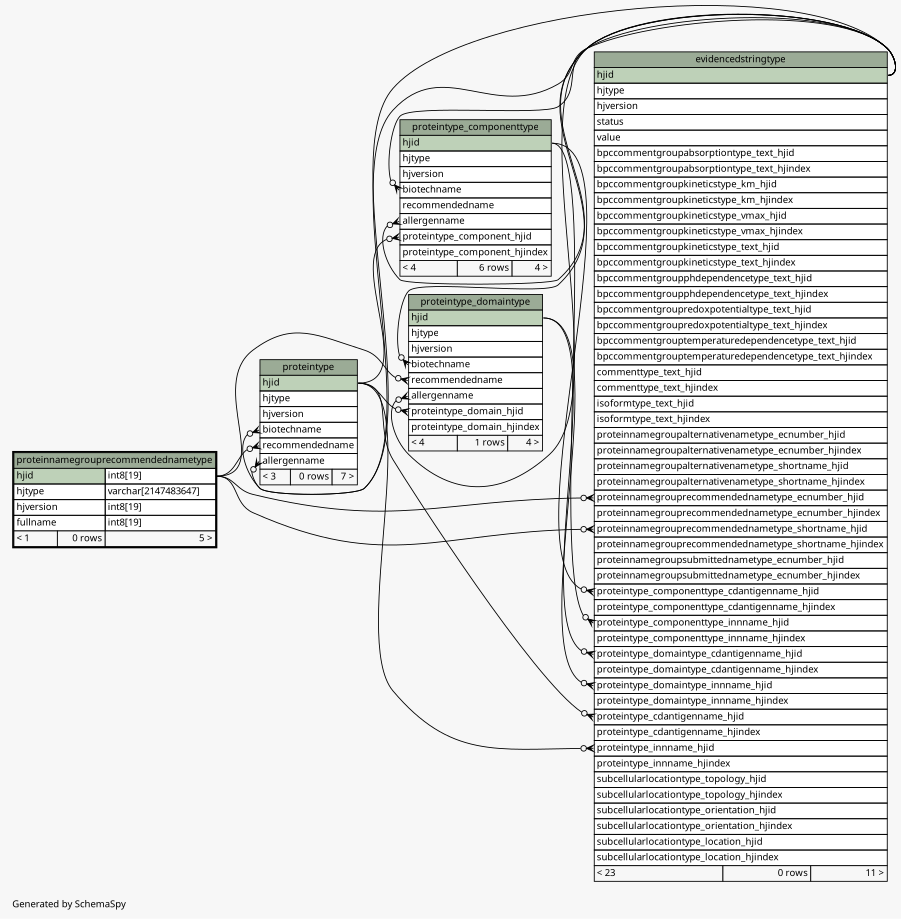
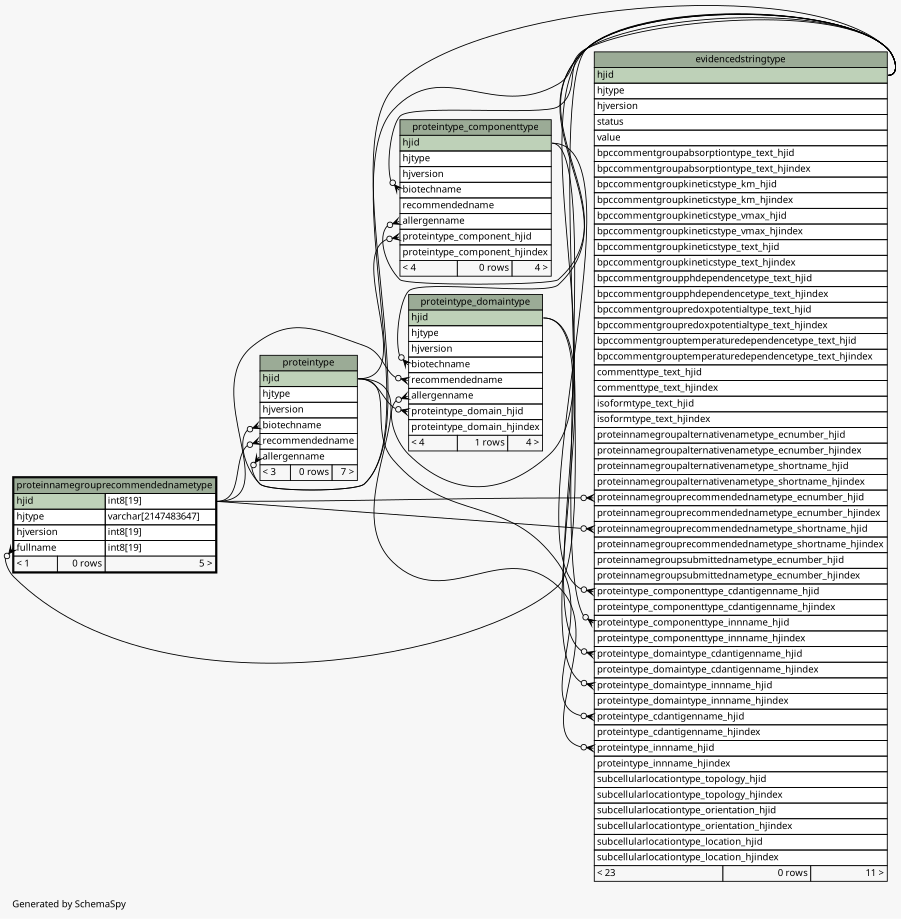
  digraph {
    bgcolor="#f7f7f7"
    fontname="Noto Sans"
    fontsize=11
    label="\nGenerated by SchemaSpy"
    labeljust=l
    nodesep=0.18
    rankdir=RL
    ranksep=0.46
    node [fontname="Noto Sans" fontsize=11 shape=plaintext]
    edge [arrowhead=none arrowsize=0.8 arrowtail=crowodot dir=back fontname="Noto Sans" headport="hjid:e" tailport="allergenname:w"]
    n1 [label=<     <TABLE BORDER="0" CELLBORDER="1" CELLSPACING="0" BGCOLOR="#ffffff">       <TR><TD COLSPAN="3" BGCOLOR="#9bab96" ALIGN="CENTER">evidencedstringtype</TD></TR>       <TR><TD PORT="hjid" COLSPAN="3" BGCOLOR="#bed1b8" ALIGN="LEFT">hjid</TD></TR>       <TR><TD PORT="hjtype" COLSPAN="3" ALIGN="LEFT">hjtype</TD></TR>       <TR><TD PORT="hjversion" COLSPAN="3" ALIGN="LEFT">hjversion</TD></TR>       <TR><TD PORT="status" COLSPAN="3" ALIGN="LEFT">status</TD></TR>       <TR><TD PORT="value" COLSPAN="3" ALIGN="LEFT">value</TD></TR>       <TR><TD PORT="bpccommentgroupabsorptiontype_text_hjid" COLSPAN="3" ALIGN="LEFT">bpccommentgroupabsorptiontype_text_hjid</TD></TR>       <TR><TD PORT="bpccommentgroupabsorptiontype_text_hjindex" COLSPAN="3" ALIGN="LEFT">bpccommentgroupabsorptiontype_text_hjindex</TD></TR>       <TR><TD PORT="bpccommentgroupkineticstype_km_hjid" COLSPAN="3" ALIGN="LEFT">bpccommentgroupkineticstype_km_hjid</TD></TR>       <TR><TD PORT="bpccommentgroupkineticstype_km_hjindex" COLSPAN="3" ALIGN="LEFT">bpccommentgroupkineticstype_km_hjindex</TD></TR>       <TR><TD PORT="bpccommentgroupkineticstype_vmax_hjid" COLSPAN="3" ALIGN="LEFT">bpccommentgroupkineticstype_vmax_hjid</TD></TR>       <TR><TD PORT="bpccommentgroupkineticstype_vmax_hjindex" COLSPAN="3" ALIGN="LEFT">bpccommentgroupkineticstype_vmax_hjindex</TD></TR>       <TR><TD PORT="bpccommentgroupkineticstype_text_hjid" COLSPAN="3" ALIGN="LEFT">bpccommentgroupkineticstype_text_hjid</TD></TR>       <TR><TD PORT="bpccommentgroupkineticstype_text_hjindex" COLSPAN="3" ALIGN="LEFT">bpccommentgroupkineticstype_text_hjindex</TD></TR>       <TR><TD PORT="bpccommentgroupphdependencetype_text_hjid" COLSPAN="3" ALIGN="LEFT">bpccommentgroupphdependencetype_text_hjid</TD></TR>       <TR><TD PORT="bpccommentgroupphdependencetype_text_hjindex" COLSPAN="3" ALIGN="LEFT">bpccommentgroupphdependencetype_text_hjindex</TD></TR>       <TR><TD PORT="bpccommentgroupredoxpotentialtype_text_hjid" COLSPAN="3" ALIGN="LEFT">bpccommentgroupredoxpotentialtype_text_hjid</TD></TR>       <TR><TD PORT="bpccommentgroupredoxpotentialtype_text_hjindex" COLSPAN="3" ALIGN="LEFT">bpccommentgroupredoxpotentialtype_text_hjindex</TD></TR>       <TR><TD PORT="bpccommentgrouptemperaturedependencetype_text_hjid" COLSPAN="3" ALIGN="LEFT">bpccommentgrouptemperaturedependencetype_text_hjid</TD></TR>       <TR><TD PORT="bpccommentgrouptemperaturedependencetype_text_hjindex" COLSPAN="3" ALIGN="LEFT">bpccommentgrouptemperaturedependencetype_text_hjindex</TD></TR>       <TR><TD PORT="commenttype_text_hjid" COLSPAN="3" ALIGN="LEFT">commenttype_text_hjid</TD></TR>       <TR><TD PORT="commenttype_text_hjindex" COLSPAN="3" ALIGN="LEFT">commenttype_text_hjindex</TD></TR>       <TR><TD PORT="isoformtype_text_hjid" COLSPAN="3" ALIGN="LEFT">isoformtype_text_hjid</TD></TR>       <TR><TD PORT="isoformtype_text_hjindex" COLSPAN="3" ALIGN="LEFT">isoformtype_text_hjindex</TD></TR>       <TR><TD PORT="proteinnamegroupalternativenametype_ecnumber_hjid" COLSPAN="3" ALIGN="LEFT">proteinnamegroupalternativenametype_ecnumber_hjid</TD></TR>       <TR><TD PORT="proteinnamegroupalternativenametype_ecnumber_hjindex" COLSPAN="3" ALIGN="LEFT">proteinnamegroupalternativenametype_ecnumber_hjindex</TD></TR>       <TR><TD PORT="proteinnamegroupalternativenametype_shortname_hjid" COLSPAN="3" ALIGN="LEFT">proteinnamegroupalternativenametype_shortname_hjid</TD></TR>       <TR><TD PORT="proteinnamegroupalternativenametype_shortname_hjindex" COLSPAN="3" ALIGN="LEFT">proteinnamegroupalternativenametype_shortname_hjindex</TD></TR>       <TR><TD PORT="proteinnamegrouprecommendednametype_ecnumber_hjid" COLSPAN="3" ALIGN="LEFT">proteinnamegrouprecommendednametype_ecnumber_hjid</TD></TR>       <TR><TD PORT="proteinnamegrouprecommendednametype_ecnumber_hjindex" COLSPAN="3" ALIGN="LEFT">proteinnamegrouprecommendednametype_ecnumber_hjindex</TD></TR>       <TR><TD PORT="proteinnamegrouprecommendednametype_shortname_hjid" COLSPAN="3" ALIGN="LEFT">proteinnamegrouprecommendednametype_shortname_hjid</TD></TR>       <TR><TD PORT="proteinnamegrouprecommendednametype_shortname_hjindex" COLSPAN="3" ALIGN="LEFT">proteinnamegrouprecommendednametype_shortname_hjindex</TD></TR>       <TR><TD PORT="proteinnamegroupsubmittednametype_ecnumber_hjid" COLSPAN="3" ALIGN="LEFT">proteinnamegroupsubmittednametype_ecnumber_hjid</TD></TR>       <TR><TD PORT="proteinnamegroupsubmittednametype_ecnumber_hjindex" COLSPAN="3" ALIGN="LEFT">proteinnamegroupsubmittednametype_ecnumber_hjindex</TD></TR>       <TR><TD PORT="proteintype_componenttype_cdantigenname_hjid" COLSPAN="3" ALIGN="LEFT">proteintype_componenttype_cdantigenname_hjid</TD></TR>       <TR><TD PORT="proteintype_componenttype_cdantigenname_hjindex" COLSPAN="3" ALIGN="LEFT">proteintype_componenttype_cdantigenname_hjindex</TD></TR>       <TR><TD PORT="proteintype_componenttype_innname_hjid" COLSPAN="3" ALIGN="LEFT">proteintype_componenttype_innname_hjid</TD></TR>       <TR><TD PORT="proteintype_componenttype_innname_hjindex" COLSPAN="3" ALIGN="LEFT">proteintype_componenttype_innname_hjindex</TD></TR>       <TR><TD PORT="proteintype_domaintype_cdantigenname_hjid" COLSPAN="3" ALIGN="LEFT">proteintype_domaintype_cdantigenname_hjid</TD></TR>       <TR><TD PORT="proteintype_domaintype_cdantigenname_hjindex" COLSPAN="3" ALIGN="LEFT">proteintype_domaintype_cdantigenname_hjindex</TD></TR>       <TR><TD PORT="proteintype_domaintype_innname_hjid" COLSPAN="3" ALIGN="LEFT">proteintype_domaintype_innname_hjid</TD></TR>       <TR><TD PORT="proteintype_domaintype_innname_hjindex" COLSPAN="3" ALIGN="LEFT">proteintype_domaintype_innname_hjindex</TD></TR>       <TR><TD PORT="proteintype_cdantigenname_hjid" COLSPAN="3" ALIGN="LEFT">proteintype_cdantigenname_hjid</TD></TR>       <TR><TD PORT="proteintype_cdantigenname_hjindex" COLSPAN="3" ALIGN="LEFT">proteintype_cdantigenname_hjindex</TD></TR>       <TR><TD PORT="proteintype_innname_hjid" COLSPAN="3" ALIGN="LEFT">proteintype_innname_hjid</TD></TR>       <TR><TD PORT="proteintype_innname_hjindex" COLSPAN="3" ALIGN="LEFT">proteintype_innname_hjindex</TD></TR>       <TR><TD PORT="subcellularlocationtype_topology_hjid" COLSPAN="3" ALIGN="LEFT">subcellularlocationtype_topology_hjid</TD></TR>       <TR><TD PORT="subcellularlocationtype_topology_hjindex" COLSPAN="3" ALIGN="LEFT">subcellularlocationtype_topology_hjindex</TD></TR>       <TR><TD PORT="subcellularlocationtype_orientation_hjid" COLSPAN="3" ALIGN="LEFT">subcellularlocationtype_orientation_hjid</TD></TR>       <TR><TD PORT="subcellularlocationtype_orientation_hjindex" COLSPAN="3" ALIGN="LEFT">subcellularlocationtype_orientation_hjindex</TD></TR>       <TR><TD PORT="subcellularlocationtype_location_hjid" COLSPAN="3" ALIGN="LEFT">subcellularlocationtype_location_hjid</TD></TR>       <TR><TD PORT="subcellularlocationtype_location_hjindex" COLSPAN="3" ALIGN="LEFT">subcellularlocationtype_location_hjindex</TD></TR>       <TR><TD ALIGN="LEFT" BGCOLOR="#f7f7f7">&lt; 23</TD><TD ALIGN="RIGHT" BGCOLOR="#f7f7f7">0 rows</TD><TD ALIGN="RIGHT" BGCOLOR="#f7f7f7">11 &gt;</TD></TR>     </TABLE>>]
    n2 [label=<     <TABLE BORDER="2" CELLBORDER="1" CELLSPACING="0" BGCOLOR="#ffffff">       <TR><TD COLSPAN="3" BGCOLOR="#9bab96" ALIGN="CENTER">proteinnamegrouprecommendednametype</TD></TR>       <TR><TD PORT="hjid" COLSPAN="2" BGCOLOR="#bed1b8" ALIGN="LEFT">hjid</TD><TD PORT="hjid.type" ALIGN="LEFT">int8[19]</TD></TR>       <TR><TD PORT="hjtype" COLSPAN="2" ALIGN="LEFT">hjtype</TD><TD PORT="hjtype.type" ALIGN="LEFT">varchar[2147483647]</TD></TR>       <TR><TD PORT="hjversion" COLSPAN="2" ALIGN="LEFT">hjversion</TD><TD PORT="hjversion.type" ALIGN="LEFT">int8[19]</TD></TR>       <TR><TD PORT="fullname" COLSPAN="2" ALIGN="LEFT">fullname</TD><TD PORT="fullname.type" ALIGN="LEFT">int8[19]</TD></TR>       <TR><TD ALIGN="LEFT" BGCOLOR="#f7f7f7">&lt; 1</TD><TD ALIGN="RIGHT" BGCOLOR="#f7f7f7">0 rows</TD><TD ALIGN="RIGHT" BGCOLOR="#f7f7f7">5 &gt;</TD></TR>     </TABLE>>]
    n3 [label=<     <TABLE BORDER="0" CELLBORDER="1" CELLSPACING="0" BGCOLOR="#ffffff">       <TR><TD COLSPAN="3" BGCOLOR="#9bab96" ALIGN="CENTER">proteintype</TD></TR>       <TR><TD PORT="hjid" COLSPAN="3" BGCOLOR="#bed1b8" ALIGN="LEFT">hjid</TD></TR>       <TR><TD PORT="hjtype" COLSPAN="3" ALIGN="LEFT">hjtype</TD></TR>       <TR><TD PORT="hjversion" COLSPAN="3" ALIGN="LEFT">hjversion</TD></TR>       <TR><TD PORT="biotechname" COLSPAN="3" ALIGN="LEFT">biotechname</TD></TR>       <TR><TD PORT="recommendedname" COLSPAN="3" ALIGN="LEFT">recommendedname</TD></TR>       <TR><TD PORT="allergenname" COLSPAN="3" ALIGN="LEFT">allergenname</TD></TR>       <TR><TD ALIGN="LEFT" BGCOLOR="#f7f7f7">&lt; 3</TD><TD ALIGN="RIGHT" BGCOLOR="#f7f7f7">0 rows</TD><TD ALIGN="RIGHT" BGCOLOR="#f7f7f7">7 &gt;</TD></TR>     </TABLE>>]
-   n4 [label=<     <TABLE BORDER="0" CELLBORDER="1" CELLSPACING="0" BGCOLOR="#ffffff">       <TR><TD COLSPAN="3" BGCOLOR="#9bab96" ALIGN="CENTER">proteintype_componenttype</TD></TR>       <TR><TD PORT="hjid" COLSPAN="3" BGCOLOR="#bed1b8" ALIGN="LEFT">hjid</TD></TR>       <TR><TD PORT="hjtype" COLSPAN="3" ALIGN="LEFT">hjtype</TD></TR>       <TR><TD PORT="hjversion" COLSPAN="3" ALIGN="LEFT">hjversion</TD></TR>       <TR><TD PORT="biotechname" COLSPAN="3" ALIGN="LEFT">biotechname</TD></TR>       <TR><TD PORT="recommendedname" COLSPAN="3" ALIGN="LEFT">recommendedname</TD></TR>       <TR><TD PORT="allergenname" COLSPAN="3" ALIGN="LEFT">allergenname</TD></TR>       <TR><TD PORT="proteintype_component_hjid" COLSPAN="3" ALIGN="LEFT">proteintype_component_hjid</TD></TR>       <TR><TD PORT="proteintype_component_hjindex" COLSPAN="3" ALIGN="LEFT">proteintype_component_hjindex</TD></TR>       <TR><TD ALIGN="LEFT" BGCOLOR="#f7f7f7">&lt; 4</TD><TD ALIGN="RIGHT" BGCOLOR="#f7f7f7">6 rows</TD><TD ALIGN="RIGHT" BGCOLOR="#f7f7f7">4 &gt;</TD></TR>     </TABLE>>]
+   n4 [label=<     <TABLE BORDER="0" CELLBORDER="1" CELLSPACING="0" BGCOLOR="#ffffff">       <TR><TD COLSPAN="3" BGCOLOR="#9bab96" ALIGN="CENTER">proteintype_componenttype</TD></TR>       <TR><TD PORT="hjid" COLSPAN="3" BGCOLOR="#bed1b8" ALIGN="LEFT">hjid</TD></TR>       <TR><TD PORT="hjtype" COLSPAN="3" ALIGN="LEFT">hjtype</TD></TR>       <TR><TD PORT="hjversion" COLSPAN="3" ALIGN="LEFT">hjversion</TD></TR>       <TR><TD PORT="biotechname" COLSPAN="3" ALIGN="LEFT">biotechname</TD></TR>       <TR><TD PORT="recommendedname" COLSPAN="3" ALIGN="LEFT">recommendedname</TD></TR>       <TR><TD PORT="allergenname" COLSPAN="3" ALIGN="LEFT">allergenname</TD></TR>       <TR><TD PORT="proteintype_component_hjid" COLSPAN="3" ALIGN="LEFT">proteintype_component_hjid</TD></TR>       <TR><TD PORT="proteintype_component_hjindex" COLSPAN="3" ALIGN="LEFT">proteintype_component_hjindex</TD></TR>       <TR><TD ALIGN="LEFT" BGCOLOR="#f7f7f7">&lt; 4</TD><TD ALIGN="RIGHT" BGCOLOR="#f7f7f7">0 rows</TD><TD ALIGN="RIGHT" BGCOLOR="#f7f7f7">4 &gt;</TD></TR>     </TABLE>>]
    n5 [label=<     <TABLE BORDER="0" CELLBORDER="1" CELLSPACING="0" BGCOLOR="#ffffff">       <TR><TD COLSPAN="3" BGCOLOR="#9bab96" ALIGN="CENTER">proteintype_domaintype</TD></TR>       <TR><TD PORT="hjid" COLSPAN="3" BGCOLOR="#bed1b8" ALIGN="LEFT">hjid</TD></TR>       <TR><TD PORT="hjtype" COLSPAN="3" ALIGN="LEFT">hjtype</TD></TR>       <TR><TD PORT="hjversion" COLSPAN="3" ALIGN="LEFT">hjversion</TD></TR>       <TR><TD PORT="biotechname" COLSPAN="3" ALIGN="LEFT">biotechname</TD></TR>       <TR><TD PORT="recommendedname" COLSPAN="3" ALIGN="LEFT">recommendedname</TD></TR>       <TR><TD PORT="allergenname" COLSPAN="3" ALIGN="LEFT">allergenname</TD></TR>       <TR><TD PORT="proteintype_domain_hjid" COLSPAN="3" ALIGN="LEFT">proteintype_domain_hjid</TD></TR>       <TR><TD PORT="proteintype_domain_hjindex" COLSPAN="3" ALIGN="LEFT">proteintype_domain_hjindex</TD></TR>       <TR><TD ALIGN="LEFT" BGCOLOR="#f7f7f7">&lt; 4</TD><TD ALIGN="RIGHT" BGCOLOR="#f7f7f7">1 rows</TD><TD ALIGN="RIGHT" BGCOLOR="#f7f7f7">4 &gt;</TD></TR>     </TABLE>>]
    n1 -> n2 [headport="hjid.type:e" tailport="proteinnamegrouprecommendednametype_ecnumber_hjid:w"]
    n1 -> n2 [headport="hjid.type:e" tailport="proteinnamegrouprecommendednametype_shortname_hjid:w"]
    n1 -> n3 [tailport="proteintype_cdantigenname_hjid:w"]
    n1 -> n3 [tailport="proteintype_innname_hjid:w"]
    n1 -> n4 [tailport="proteintype_componenttype_cdantigenname_hjid:w"]
    n1 -> n4 [tailport="proteintype_componenttype_innname_hjid:w"]
    n1 -> n5 [tailport="proteintype_domaintype_cdantigenname_hjid:w"]
    n1 -> n5 [tailport="proteintype_domaintype_innname_hjid:w"]
+   n2 -> n1 [tailport="fullname:w"]
    n3 -> n1
    n3 -> n1 [tailport="biotechname:w"]
    n3 -> n2 [headport="hjid.type:e" tailport="recommendedname:w"]
    n4 -> n1
    n4 -> n1 [tailport="biotechname:w"]
    n4 -> n3 [tailport="proteintype_component_hjid:w"]
    n5 -> n1
    n5 -> n1 [tailport="biotechname:w"]
    n5 -> n2 [headport="hjid.type:e" tailport="recommendedname:w"]
    n5 -> n3 [tailport="proteintype_domain_hjid:w"]
  }
